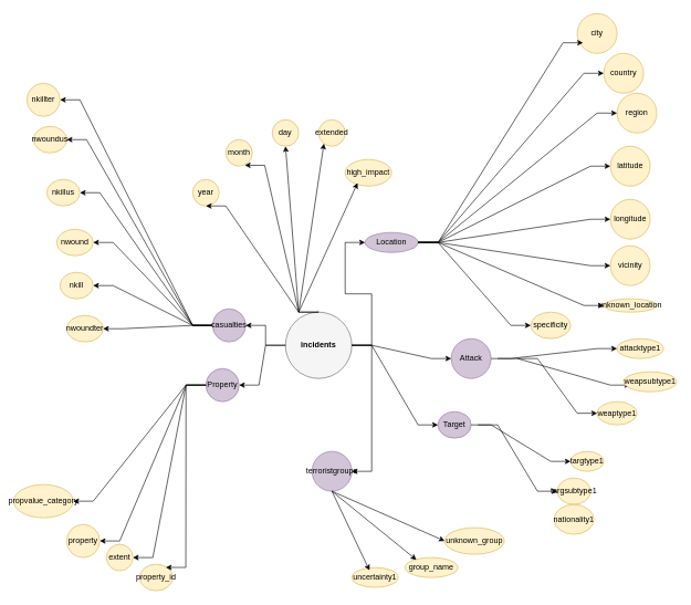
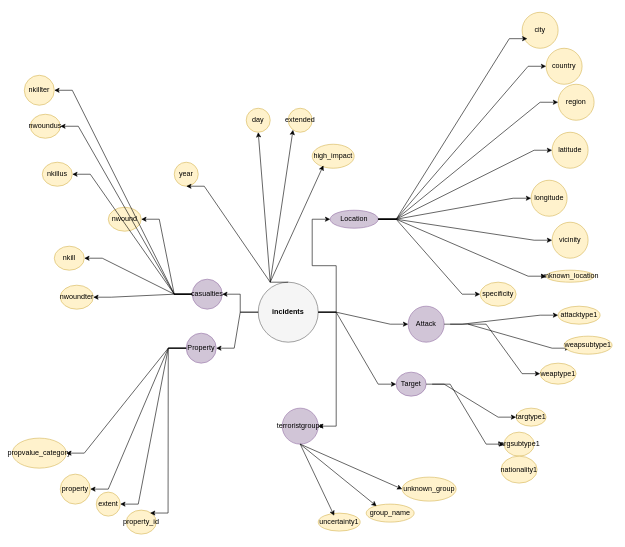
  <mxCell id="0" />
  <mxCell id="1" parent="0" />
  <mxCell id="2" value="incidents" style="shape=ellipse;whiteSpace=wrap;html=1;fillColor=#f5f5f5;strokeColor=#666666;fontStyle=1" vertex="1" parent="1"><mxGeometry x="430" y="470" width="100" height="100" as="geometry" /></mxCell>
  <mxCell id="3" value="year" style="shape=ellipse;whiteSpace=wrap;html=1;fillColor=#fff2cc;strokeColor=#d6b656;" vertex="1" parent="1"><mxGeometry x="290" y="270" width="40" height="40" as="geometry" /></mxCell>
  <mxCell id="4" value="" style="edgeStyle=entityRelationEdgeStyle;rounded=0;html=1;entryX=0.5;entryY=1;entryDx=0;entryDy=0;exitX=0.5;exitY=0;exitDx=0;exitDy=0;" edge="1" parent="1" source="2" target="3"><mxGeometry relative="1" as="geometry"><mxPoint x="470" y="530" as="sourcePoint" /><mxPoint x="440" y="230" as="targetPoint" /><Array as="points"><mxPoint x="480" y="470" /><mxPoint x="480" y="500" /></Array></mxGeometry></mxCell>
  <mxCell id="5" value="Location" style="shape=ellipse;whiteSpace=wrap;html=1;fillColor=#d1c5d7;strokeColor=#9673a6;" vertex="1" parent="1"><mxGeometry x="550" y="350" width="80" height="30" as="geometry" /></mxCell>
  <mxCell id="6" value="" style="edgeStyle=entityRelationEdgeStyle;rounded=0;html=1;" edge="1" parent="1" source="2" target="5"><mxGeometry relative="1" as="geometry" /></mxCell>
  <mxCell id="7" value="region" style="shape=ellipse;whiteSpace=wrap;html=1;fillColor=#fff2cc;strokeColor=#d6b656;" vertex="1" parent="1"><mxGeometry x="930" y="140" width="60" height="60" as="geometry" /></mxCell>
  <mxCell id="8" value="" style="edgeStyle=entityRelationEdgeStyle;rounded=0;html=1;" edge="1" parent="1" source="5" target="7"><mxGeometry relative="1" as="geometry" /></mxCell>
  <mxCell id="9" value="country" style="shape=ellipse;whiteSpace=wrap;html=1;fillColor=#fff2cc;strokeColor=#d6b656;" vertex="1" parent="1"><mxGeometry x="910" y="80" width="60" height="60" as="geometry" /></mxCell>
  <mxCell id="10" value="" style="edgeStyle=entityRelationEdgeStyle;rounded=0;html=1;exitX=1;exitY=0.5;exitDx=0;exitDy=0;" edge="1" parent="1" target="9" source="5"><mxGeometry relative="1" as="geometry"><mxPoint x="630" y="390" as="sourcePoint" /></mxGeometry></mxCell>
  <mxCell id="11" value="city" style="shape=ellipse;whiteSpace=wrap;html=1;fillColor=#fff2cc;strokeColor=#d6b656;" vertex="1" parent="1"><mxGeometry x="870" width="60" height="60" as="geometry" y="20" /></mxCell>
  <mxCell id="12" value="latitude" style="shape=ellipse;whiteSpace=wrap;html=1;fillColor=#fff2cc;strokeColor=#d6b656;" vertex="1" parent="1"><mxGeometry x="920" y="220" width="60" height="60" as="geometry" /></mxCell>
  <mxCell id="13" value="" style="edgeStyle=entityRelationEdgeStyle;rounded=0;html=1;" edge="1" parent="1" source="5" target="12"><mxGeometry relative="1" as="geometry" /></mxCell>
- <mxCell id="14" value="longitude" style="shape=ellipse;whiteSpace=wrap;html=1;fillColor=#fff2cc;strokeColor=#d6b656;" vertex="1" parent="1"><mxGeometry x="920" y="300" width="60" height="60" as="geometry" /></mxCell>
+ <mxCell id="14" value="longitude" style="shape=ellipse;whiteSpace=wrap;html=1;fillColor=#fff2cc;strokeColor=#d6b656;" vertex="1" parent="1"><mxGeometry x="885" y="300" width="60" height="60" as="geometry" /></mxCell>
  <mxCell id="15" value="" style="edgeStyle=entityRelationEdgeStyle;rounded=0;html=1;" edge="1" parent="1" source="5" target="14"><mxGeometry relative="1" as="geometry" /></mxCell>
  <mxCell id="16" value="specificity" style="shape=ellipse;whiteSpace=wrap;html=1;fillColor=#fff2cc;strokeColor=#d6b656;" vertex="1" parent="1"><mxGeometry x="800" y="470" width="60" height="40" as="geometry" /></mxCell>
  <mxCell id="17" value="" style="edgeStyle=entityRelationEdgeStyle;rounded=0;html=1;" edge="1" parent="1" source="5" target="16"><mxGeometry relative="1" as="geometry" /></mxCell>
  <mxCell id="18" value="vicinity" style="shape=ellipse;whiteSpace=wrap;html=1;fillColor=#fff2cc;strokeColor=#d6b656;" vertex="1" parent="1"><mxGeometry x="920" y="370" width="60" height="60" as="geometry" /></mxCell>
  <mxCell id="19" value="" style="edgeStyle=entityRelationEdgeStyle;rounded=0;html=1;" edge="1" parent="1" source="5" target="18"><mxGeometry relative="1" as="geometry" /></mxCell>
  <mxCell id="20" value="unknown_location" style="shape=ellipse;whiteSpace=wrap;html=1;fillColor=#fff2cc;strokeColor=#d6b656;" vertex="1" parent="1"><mxGeometry x="910" y="450" width="80" height="20" as="geometry" /></mxCell>
  <mxCell id="21" value="" style="edgeStyle=entityRelationEdgeStyle;rounded=0;html=1;" edge="1" parent="1" source="5" target="20"><mxGeometry relative="1" as="geometry" /></mxCell>
  <mxCell id="22" value="Attack" style="shape=ellipse;whiteSpace=wrap;html=1;fillColor=#d1c5d7;strokeColor=#9673a6;" vertex="1" parent="1"><mxGeometry x="680" y="510" width="60" height="60" as="geometry" /></mxCell>
  <mxCell id="23" value="" style="edgeStyle=entityRelationEdgeStyle;rounded=0;html=1;" edge="1" parent="1" source="2" target="22"><mxGeometry relative="1" as="geometry" /></mxCell>
  <mxCell id="24" value="attacktype1" style="shape=ellipse;whiteSpace=wrap;html=1;fillColor=#fff2cc;strokeColor=#d6b656;" vertex="1" parent="1"><mxGeometry x="930" y="510" width="70" height="30" as="geometry" /></mxCell>
  <mxCell id="25" value="" style="edgeStyle=entityRelationEdgeStyle;rounded=0;html=1;" edge="1" parent="1" source="22" target="24"><mxGeometry relative="1" as="geometry" /></mxCell>
  <mxCell id="26" value="weaptype1" style="shape=ellipse;whiteSpace=wrap;html=1;fillColor=#fff2cc;strokeColor=#d6b656;" vertex="1" parent="1"><mxGeometry x="900" y="605" width="60" height="35" as="geometry" /></mxCell>
  <mxCell id="27" value="" style="edgeStyle=entityRelationEdgeStyle;rounded=0;html=1;" edge="1" parent="1" target="26"><mxGeometry relative="1" as="geometry"><mxPoint x="780" y="540" as="sourcePoint" /><Array as="points"><mxPoint x="760" y="540" /></Array></mxGeometry></mxCell>
  <mxCell id="28" value="Target" style="shape=ellipse;whiteSpace=wrap;html=1;fillColor=#d1c5d7;strokeColor=#9673a6;" vertex="1" parent="1"><mxGeometry x="660" y="620" width="50" height="40" as="geometry" /></mxCell>
  <mxCell id="29" value="" style="edgeStyle=entityRelationEdgeStyle;rounded=0;html=1;" edge="1" parent="1" source="2" target="28"><mxGeometry relative="1" as="geometry" /></mxCell>
  <mxCell id="30" value="targtype1" style="shape=ellipse;whiteSpace=wrap;html=1;fillColor=#fff2cc;strokeColor=#d6b656;" vertex="1" parent="1"><mxGeometry x="860" y="680" width="50" height="30" as="geometry" /></mxCell>
  <mxCell id="31" value="" style="edgeStyle=entityRelationEdgeStyle;rounded=0;html=1;" edge="1" parent="1" source="28" target="30"><mxGeometry relative="1" as="geometry" /></mxCell>
  <mxCell id="32" value="targsubtype1" style="shape=ellipse;whiteSpace=wrap;html=1;fillColor=#fff2cc;strokeColor=#d6b656;" vertex="1" parent="1"><mxGeometry x="840" y="720" width="50" height="40" as="geometry" /></mxCell>
  <mxCell id="33" value="" style="edgeStyle=entityRelationEdgeStyle;rounded=0;html=1;entryX=0;entryY=0.5;entryDx=0;entryDy=0;" edge="1" parent="1" target="32"><mxGeometry relative="1" as="geometry"><mxPoint x="720" y="640" as="sourcePoint" /><mxPoint x="830" y="760" as="targetPoint" /></mxGeometry></mxCell>
  <mxCell id="34" value="nationality1" style="shape=ellipse;whiteSpace=wrap;html=1;fillColor=#fff2cc;strokeColor=#d6b656;" vertex="1" parent="1"><mxGeometry x="835" y="760" width="60" height="45" as="geometry" /></mxCell>
  <mxCell id="35" value="terroristgroups" style="shape=ellipse;whiteSpace=wrap;html=1;fillColor=#d1c5d7;strokeColor=#9673a6;" vertex="1" parent="1"><mxGeometry x="470" y="680" width="60" height="60" as="geometry" /></mxCell>
  <mxCell id="36" value="" style="edgeStyle=entityRelationEdgeStyle;rounded=0;html=1;" edge="1" parent="1" source="2" target="35"><mxGeometry relative="1" as="geometry" /></mxCell>
  <mxCell id="37" value="group_name" style="shape=ellipse;whiteSpace=wrap;html=1;fillColor=#fff2cc;strokeColor=#d6b656;" vertex="1" parent="1"><mxGeometry x="610" y="840" width="80" height="30" as="geometry" /></mxCell>
  <mxCell id="38" value="uncertainty1" style="shape=ellipse;whiteSpace=wrap;html=1;fillColor=#fff2cc;strokeColor=#d6b656;" vertex="1" parent="1"><mxGeometry x="530" y="855" width="70" height="30" as="geometry" /></mxCell>
  <mxCell id="39" value="unknown_group" style="shape=ellipse;whiteSpace=wrap;html=1;fillColor=#fff2cc;strokeColor=#d6b656;" vertex="1" parent="1"><mxGeometry x="670" y="795" width="90" height="40" as="geometry" /></mxCell>
  <mxCell id="40" value="Property" style="shape=ellipse;whiteSpace=wrap;html=1;fillColor=#d1c5d7;strokeColor=#9673a6;" vertex="1" parent="1"><mxGeometry x="310" y="555" width="50" height="50" as="geometry" /></mxCell>
  <mxCell id="41" value="" style="edgeStyle=entityRelationEdgeStyle;rounded=0;html=1;" edge="1" parent="1" source="2" target="40"><mxGeometry relative="1" as="geometry" /></mxCell>
  <mxCell id="42" value="extent" style="shape=ellipse;whiteSpace=wrap;html=1;fillColor=#fff2cc;strokeColor=#d6b656;" vertex="1" parent="1"><mxGeometry x="160" y="820" width="40" height="40" as="geometry" /></mxCell>
  <mxCell id="43" value="" style="edgeStyle=entityRelationEdgeStyle;rounded=0;html=1;" edge="1" parent="1" source="40" target="42"><mxGeometry relative="1" as="geometry" /></mxCell>
  <mxCell id="44" value="property" style="shape=ellipse;whiteSpace=wrap;html=1;fillColor=#fff2cc;strokeColor=#d6b656;" vertex="1" parent="1"><mxGeometry x="100" y="790" width="50" height="50" as="geometry" /></mxCell>
  <mxCell id="45" value="" style="edgeStyle=entityRelationEdgeStyle;rounded=0;html=1;" edge="1" parent="1" source="40" target="44"><mxGeometry relative="1" as="geometry" /></mxCell>
  <mxCell id="46" value="propvalue_category" style="shape=ellipse;whiteSpace=wrap;html=1;fillColor=#fff2cc;strokeColor=#d6b656;" vertex="1" parent="1"><mxGeometry x="20" y="730" width="90" height="50" as="geometry" /></mxCell>
  <mxCell id="47" value="" style="edgeStyle=entityRelationEdgeStyle;rounded=0;html=1;" edge="1" parent="1" source="40" target="46"><mxGeometry relative="1" as="geometry" /></mxCell>
  <mxCell id="48" value="casualties" style="shape=ellipse;whiteSpace=wrap;html=1;fillColor=#d1c5d7;strokeColor=#9673a6;" vertex="1" parent="1"><mxGeometry x="320" y="465" width="50" height="50" as="geometry" /></mxCell>
  <mxCell id="49" value="" style="edgeStyle=entityRelationEdgeStyle;rounded=0;html=1;" edge="1" parent="1" source="2" target="48"><mxGeometry relative="1" as="geometry" /></mxCell>
  <mxCell id="50" value="nkill" style="shape=ellipse;whiteSpace=wrap;html=1;fillColor=#fff2cc;strokeColor=#d6b656;" vertex="1" parent="1"><mxGeometry x="90" y="410" width="50" height="40" as="geometry" /></mxCell>
  <mxCell id="51" value="" style="edgeStyle=entityRelationEdgeStyle;rounded=0;html=1;" edge="1" parent="1" source="48" target="50"><mxGeometry relative="1" as="geometry" /></mxCell>
- <mxCell id="52" value="nwound" style="shape=ellipse;whiteSpace=wrap;html=1;fillColor=#fff2cc;strokeColor=#d6b656;" vertex="1" parent="1"><mxGeometry x="85" y="345" width="55" height="40" as="geometry" /></mxCell>
+ <mxCell id="52" value="nwound" style="shape=ellipse;whiteSpace=wrap;html=1;fillColor=#fff2cc;strokeColor=#d6b656;" vertex="1" parent="1"><mxGeometry x="180" y="345" width="55" height="40" as="geometry" /></mxCell>
  <mxCell id="53" value="" style="edgeStyle=entityRelationEdgeStyle;rounded=0;html=1;" edge="1" parent="1" source="48" target="52"><mxGeometry relative="1" as="geometry" /></mxCell>
  <mxCell id="54" value="nkillus" style="shape=ellipse;whiteSpace=wrap;html=1;fillColor=#fff2cc;strokeColor=#d6b656;" vertex="1" parent="1"><mxGeometry x="70" y="270" width="50" height="40" as="geometry" /></mxCell>
  <mxCell id="55" value="" style="edgeStyle=entityRelationEdgeStyle;rounded=0;html=1;" edge="1" parent="1" source="48" target="54"><mxGeometry relative="1" as="geometry" /></mxCell>
  <mxCell id="56" value="nwoundus" style="shape=ellipse;whiteSpace=wrap;html=1;fillColor=#fff2cc;strokeColor=#d6b656;" vertex="1" parent="1"><mxGeometry x="50" y="190" width="50" height="40" as="geometry" /></mxCell>
  <mxCell id="57" value="" style="edgeStyle=entityRelationEdgeStyle;rounded=0;html=1;" edge="1" parent="1" source="48" target="56"><mxGeometry relative="1" as="geometry" /></mxCell>
  <mxCell id="58" value="nkillter" style="shape=ellipse;whiteSpace=wrap;html=1;fillColor=#fff2cc;strokeColor=#d6b656;" vertex="1" parent="1"><mxGeometry x="40" y="125" width="50" height="50" as="geometry" /></mxCell>
  <mxCell id="59" value="" style="edgeStyle=entityRelationEdgeStyle;rounded=0;html=1;" edge="1" parent="1" source="48" target="58"><mxGeometry relative="1" as="geometry" /></mxCell>
  <mxCell id="60" value="nwoundter" style="shape=ellipse;whiteSpace=wrap;html=1;fillColor=#fff2cc;strokeColor=#d6b656;" vertex="1" parent="1"><mxGeometry x="100" y="475" width="55" height="40" as="geometry" /></mxCell>
  <mxCell id="61" value="" style="edgeStyle=entityRelationEdgeStyle;rounded=0;html=1;" edge="1" parent="1" source="48" target="60"><mxGeometry relative="1" as="geometry" /></mxCell>
  <mxCell id="62" value="" style="edgeStyle=entityRelationEdgeStyle;rounded=0;html=1;exitX=0.75;exitY=0.5;exitDx=0;exitDy=0;exitPerimeter=0;" edge="1" parent="1"><mxGeometry relative="1" as="geometry"><mxPoint x="750" y="540" as="sourcePoint" /><mxPoint x="950" y="580" as="targetPoint" /><Array as="points"><mxPoint x="780" y="570" /></Array></mxGeometry></mxCell>
  <mxCell id="63" value="weapsubtype1" style="shape=ellipse;whiteSpace=wrap;html=1;fillColor=#fff2cc;strokeColor=#d6b656;" vertex="1" parent="1"><mxGeometry x="940" y="560" width="80" height="30" as="geometry" /></mxCell>
  <mxCell id="64" value="" style="edgeStyle=entityRelationEdgeStyle;rounded=0;html=1;entryX=0.144;entryY=0.733;entryDx=0;entryDy=0;entryPerimeter=0;exitX=1;exitY=0.5;exitDx=0;exitDy=0;" edge="1" parent="1" source="5" target="11"><mxGeometry relative="1" as="geometry"><mxPoint x="870" y="400" as="sourcePoint" /><mxPoint x="1150" y="120" as="targetPoint" /><Array as="points"><mxPoint x="730" y="370" /></Array></mxGeometry></mxCell>
  <mxCell id="65" value="property_id" style="shape=ellipse;whiteSpace=wrap;html=1;fillColor=#fff2cc;strokeColor=#d6b656;" vertex="1" parent="1"><mxGeometry x="210" y="850" width="50" height="40" as="geometry" /></mxCell>
  <mxCell id="66" value="" style="edgeStyle=entityRelationEdgeStyle;rounded=0;html=1;entryX=0.794;entryY=0.122;entryDx=0;entryDy=0;entryPerimeter=0;exitX=0;exitY=0.5;exitDx=0;exitDy=0;" edge="1" parent="1" source="40" target="65"><mxGeometry relative="1" as="geometry"><mxPoint x="310" y="620" as="sourcePoint" /><mxPoint x="290" y="980" as="targetPoint" /><Array as="points"><mxPoint x="280" y="720" /><mxPoint x="290" y="710" /><mxPoint x="280" y="730" /><mxPoint x="260" y="790" /><mxPoint x="290" y="720" /><mxPoint x="270" y="720" /><mxPoint x="280" y="730" /><mxPoint x="290" y="720" /><mxPoint x="290" y="730" /><mxPoint x="280" y="730" /><mxPoint x="280" y="730" /></Array></mxGeometry></mxCell>
- <mxCell id="67" value="month" style="shape=ellipse;whiteSpace=wrap;html=1;fillColor=#fff2cc;strokeColor=#d6b656;" vertex="1" parent="1"><mxGeometry x="340" y="210" width="40" height="40" as="geometry" /></mxCell>
  <mxCell id="68" value="day" style="shape=ellipse;whiteSpace=wrap;html=1;fillColor=#fff2cc;strokeColor=#d6b656;" vertex="1" parent="1"><mxGeometry x="410" y="180" width="40" height="40" as="geometry" /></mxCell>
  <mxCell id="69" value="extended" style="shape=ellipse;whiteSpace=wrap;html=1;fillColor=#fff2cc;strokeColor=#d6b656;" vertex="1" parent="1"><mxGeometry x="480" y="180" width="40" height="40" as="geometry" /></mxCell>
  <mxCell id="70" value="high_impact" style="shape=ellipse;whiteSpace=wrap;html=1;fillColor=#fff2cc;strokeColor=#d6b656;" vertex="1" parent="1"><mxGeometry x="520" y="240" width="70" height="40" as="geometry" /></mxCell>
- <mxCell id="71" value="" style="edgeStyle=entityRelationEdgeStyle;rounded=0;html=1;entryX=0.717;entryY=0.967;entryDx=0;entryDy=0;exitX=0.5;exitY=0;exitDx=0;exitDy=0;entryPerimeter=0;" edge="1" parent="1" source="2" target="67"><mxGeometry relative="1" as="geometry"><mxPoint x="570" y="490" as="sourcePoint" /><mxPoint x="450" y="230" as="targetPoint" /><Array as="points"><mxPoint x="570" y="490" /><mxPoint x="470" y="400" /><mxPoint x="570" y="520" /></Array></mxGeometry></mxCell>
  <mxCell id="72" value="" style="endArrow=classic;html=1;rounded=0;entryX=0.5;entryY=1;entryDx=0;entryDy=0;" edge="1" parent="1" target="68"><mxGeometry width="50" height="50" relative="1" as="geometry"><mxPoint x="450" y="470" as="sourcePoint" /><mxPoint x="500" y="300" as="targetPoint" /></mxGeometry></mxCell>
  <mxCell id="73" value="" style="endArrow=classic;html=1;rounded=0;entryX=0.2;entryY=0.9;entryDx=0;entryDy=0;entryPerimeter=0;" edge="1" parent="1" target="69"><mxGeometry width="50" height="50" relative="1" as="geometry"><mxPoint x="450" y="470" as="sourcePoint" /><mxPoint x="500" y="300" as="targetPoint" /></mxGeometry></mxCell>
  <mxCell id="74" value="" style="endArrow=classic;html=1;rounded=0;entryX=0.267;entryY=0.883;entryDx=0;entryDy=0;entryPerimeter=0;" edge="1" parent="1" target="70"><mxGeometry width="50" height="50" relative="1" as="geometry"><mxPoint x="450" y="470" as="sourcePoint" /><mxPoint x="500" y="420" as="targetPoint" /></mxGeometry></mxCell>
  <mxCell id="75" value="" style="endArrow=classic;html=1;rounded=0;exitX=0.5;exitY=1;exitDx=0;exitDy=0;entryX=0.381;entryY=0.144;entryDx=0;entryDy=0;entryPerimeter=0;" edge="1" parent="1" source="35" target="38"><mxGeometry width="50" height="50" relative="1" as="geometry"><mxPoint x="450" y="760" as="sourcePoint" /><mxPoint x="500" y="710" as="targetPoint" /></mxGeometry></mxCell>
  <mxCell id="76" value="" style="endArrow=classic;html=1;rounded=0;entryX=0.217;entryY=0.111;entryDx=0;entryDy=0;entryPerimeter=0;" edge="1" parent="1" target="37"><mxGeometry width="50" height="50" relative="1" as="geometry"><mxPoint x="500" y="740" as="sourcePoint" /><mxPoint x="500" y="710" as="targetPoint" /></mxGeometry></mxCell>
  <mxCell id="77" value="" style="endArrow=classic;html=1;rounded=0;entryX=0;entryY=0.5;entryDx=0;entryDy=0;exitX=0.5;exitY=1;exitDx=0;exitDy=0;" edge="1" parent="1" source="35" target="39"><mxGeometry width="50" height="50" relative="1" as="geometry"><mxPoint x="450" y="760" as="sourcePoint" /><mxPoint x="500" y="710" as="targetPoint" /></mxGeometry></mxCell>
